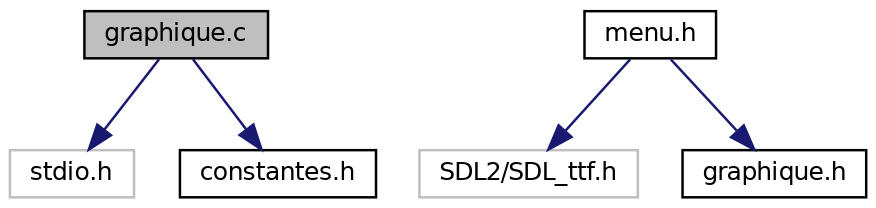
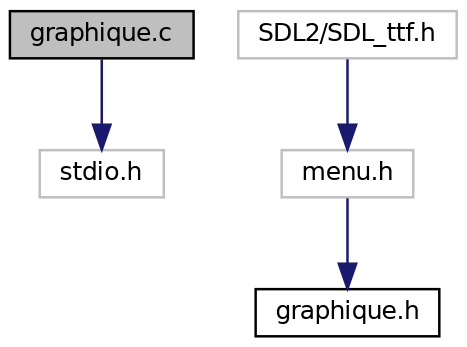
  digraph {
    node [color=black fillcolor=white fontname=Helvetica fontsize=10 shape=record style=filled]
    edge [color=midnightblue fontname=Helvetica fontsize=10 labelfontname=Helvetica labelfontsize=10 style=solid]
    n1 [fillcolor=grey75 fontcolor=black height=0.2 label="graphique.c" width=0.4]
    n2 [color=grey75 height=0.2 label="stdio.h" width=0.4]
-   n3 [height=0.2 label="constantes.h" width=0.4]
-   n4 [height=0.2 label="menu.h" width=0.4]
+   n4 [color=grey75 height=0.2 label="menu.h" width=0.4]
    n5 [color=grey75 height=0.2 label="SDL2/SDL_ttf.h" width=0.4]
    n6 [height=0.2 label="graphique.h" width=0.4]
    n1 -> n2
-   n1 -> n3
-   n4 -> n5
+   n5 -> n4
    n4 -> n6
  }
